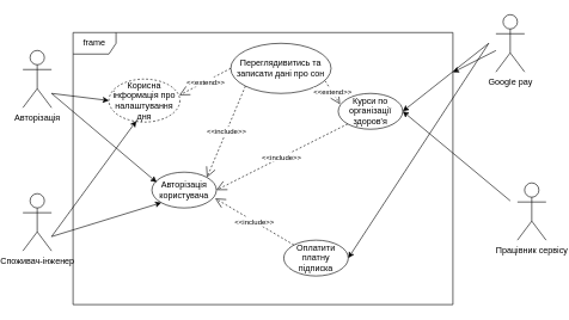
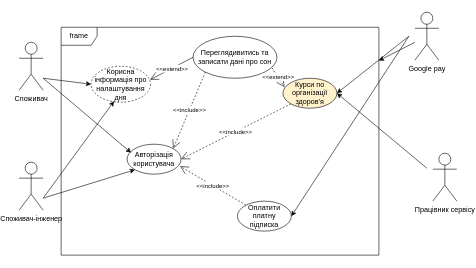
  <mxCell id="0" />
  <mxCell id="1" parent="0" />
  <mxCell id="2" value="frame" style="shape=umlFrame;whiteSpace=wrap;html=1;" parent="1" vertex="1"><mxGeometry x="90" y="45" width="530" height="380" as="geometry" /></mxCell>
- <mxCell id="3" value="Авторізація" style="shape=umlActor;verticalLabelPosition=bottom;verticalAlign=top;html=1;" parent="1" vertex="1"><mxGeometry x="20" y="70" width="40" height="80" as="geometry" /></mxCell>
+ <mxCell id="3" value="Споживач" style="shape=umlActor;verticalLabelPosition=bottom;verticalAlign=top;html=1;" parent="1" vertex="1"><mxGeometry x="20" y="70" width="40" height="80" as="geometry" /></mxCell>
  <mxCell id="4" value="Працівник сервісу" style="shape=umlActor;verticalLabelPosition=bottom;verticalAlign=top;html=1;" parent="1" vertex="1"><mxGeometry x="710" y="255" width="40" height="80" as="geometry" /></mxCell>
  <mxCell id="5" value="Споживач-інженер" style="shape=umlActor;verticalLabelPosition=bottom;verticalAlign=top;html=1;" parent="1" vertex="1"><mxGeometry x="20" y="270" width="40" height="80" as="geometry" /></mxCell>
  <mxCell id="6" value="Переглядивитись та записати дані про сон" style="ellipse;whiteSpace=wrap;html=1;" parent="1" vertex="1"><mxGeometry x="310" y="60" width="140" height="70" as="geometry" /></mxCell>
  <mxCell id="7" value="Авторізація користувача" style="ellipse;whiteSpace=wrap;html=1;" parent="1" vertex="1"><mxGeometry x="200" y="240" width="90" height="50" as="geometry" /></mxCell>
  <mxCell id="8" value="Корисна інформація про налаштування дня" style="ellipse;whiteSpace=wrap;html=1;dashed=1;" parent="1" vertex="1"><mxGeometry x="140" y="110" width="99" height="60" as="geometry" /></mxCell>
  <mxCell id="9" value="Оплатити платну підписка" style="ellipse;whiteSpace=wrap;html=1;" parent="1" vertex="1"><mxGeometry x="384" y="335" width="90" height="50" as="geometry" /></mxCell>
- <mxCell id="10" value="Курси по організації здоров'я" style="ellipse;whiteSpace=wrap;html=1;" parent="1" vertex="1"><mxGeometry x="460" y="130" width="90" height="50" as="geometry" /></mxCell>
+ <mxCell id="10" value="Курси по організації здоров'я" style="ellipse;whiteSpace=wrap;html=1;fillColor=#fff2cc;" parent="1" vertex="1"><mxGeometry x="460" y="130" width="90" height="50" as="geometry" /></mxCell>
  <mxCell id="11" value="" style="endArrow=classic;html=1;rounded=0;" parent="1" source="22" target="2" edge="1"><mxGeometry width="50" height="50" relative="1" as="geometry"><mxPoint x="610" y="285" as="sourcePoint" /><mxPoint x="660" y="220" as="targetPoint" /></mxGeometry></mxCell>
  <mxCell id="12" value="" style="endArrow=classic;html=1;rounded=0;entryX=0.387;entryY=0.972;entryDx=0;entryDy=0;entryPerimeter=0;" parent="1" target="8" edge="1"><mxGeometry width="50" height="50" relative="1" as="geometry"><mxPoint x="60" y="330" as="sourcePoint" /><mxPoint x="110" y="280" as="targetPoint" /></mxGeometry></mxCell>
  <mxCell id="13" value="" style="endArrow=classic;html=1;rounded=0;entryX=0;entryY=0.5;entryDx=0;entryDy=0;" parent="1" target="8" edge="1"><mxGeometry width="50" height="50" relative="1" as="geometry"><mxPoint x="60" y="130" as="sourcePoint" /><mxPoint x="110" y="80" as="targetPoint" /></mxGeometry></mxCell>
  <mxCell id="14" value="" style="endArrow=classic;html=1;rounded=0;entryX=0;entryY=1;entryDx=0;entryDy=0;" parent="1" target="7" edge="1"><mxGeometry width="50" height="50" relative="1" as="geometry"><mxPoint x="60" y="330" as="sourcePoint" /><mxPoint x="110" y="280" as="targetPoint" /></mxGeometry></mxCell>
  <mxCell id="15" value="" style="endArrow=classic;html=1;rounded=0;entryX=0.074;entryY=0.283;entryDx=0;entryDy=0;entryPerimeter=0;" parent="1" target="7" edge="1"><mxGeometry width="50" height="50" relative="1" as="geometry"><mxPoint x="60" y="130" as="sourcePoint" /><mxPoint x="110" y="80" as="targetPoint" /></mxGeometry></mxCell>
  <mxCell id="16" value="" style="endArrow=classic;html=1;rounded=0;entryX=1;entryY=0.5;entryDx=0;entryDy=0;" parent="1" target="10" edge="1"><mxGeometry width="50" height="50" relative="1" as="geometry"><mxPoint x="700" y="280" as="sourcePoint" /><mxPoint x="690" y="95" as="targetPoint" /></mxGeometry></mxCell>
  <mxCell id="17" value="&lt;font style=&quot;font-size: 10px;&quot;&gt;&amp;lt;&amp;lt;include&amp;gt;&amp;gt;&lt;/font&gt;" style="endArrow=open;endSize=12;dashed=1;html=1;rounded=0;exitX=0;exitY=1;exitDx=0;exitDy=0;entryX=1;entryY=0;entryDx=0;entryDy=0;" parent="1" source="6" target="7" edge="1"><mxGeometry width="160" relative="1" as="geometry"><mxPoint x="339" y="169.17" as="sourcePoint" /><mxPoint x="499" y="169.17" as="targetPoint" /><Array as="points" /><mxPoint as="offset" /></mxGeometry></mxCell>
  <mxCell id="18" value="&lt;font style=&quot;font-size: 10px;&quot;&gt;&amp;lt;&amp;lt;include&amp;gt;&amp;gt;&lt;/font&gt;" style="endArrow=open;endSize=12;dashed=1;html=1;rounded=0;entryX=1;entryY=0.5;entryDx=0;entryDy=0;exitX=0;exitY=1;exitDx=0;exitDy=0;" parent="1" source="10" target="7" edge="1"><mxGeometry width="160" relative="1" as="geometry"><mxPoint x="410" y="209.17" as="sourcePoint" /><mxPoint x="570" y="209.17" as="targetPoint" /><Array as="points" /><mxPoint as="offset" /></mxGeometry></mxCell>
  <mxCell id="19" value="&lt;font style=&quot;font-size: 10px;&quot;&gt;&amp;lt;&amp;lt;include&amp;gt;&amp;gt;&lt;/font&gt;" style="endArrow=open;endSize=12;dashed=1;html=1;rounded=0;entryX=0.981;entryY=0.733;entryDx=0;entryDy=0;entryPerimeter=0;" parent="1" source="9" target="7" edge="1"><mxGeometry width="160" relative="1" as="geometry"><mxPoint x="430" y="330" as="sourcePoint" /><mxPoint x="590" y="330" as="targetPoint" /><Array as="points" /><mxPoint as="offset" /></mxGeometry></mxCell>
- <mxCell id="20" value="&lt;font style=&quot;font-size: 10px;&quot;&gt;&amp;lt;&amp;lt;extend&amp;gt;&amp;gt;&lt;/font&gt;" style="endArrow=open;endSize=12;dashed=1;html=1;rounded=0;entryX=0.993;entryY=0.375;entryDx=0;entryDy=0;entryPerimeter=0;exitX=0;exitY=0.5;exitDx=0;exitDy=0;" parent="1" source="6" target="8" edge="1"><mxGeometry width="160" relative="1" as="geometry"><mxPoint x="290" y="94.58" as="sourcePoint" /><mxPoint x="450" y="94.58" as="targetPoint" /><Array as="points" /><mxPoint as="offset" /></mxGeometry></mxCell>
+ <mxCell id="20" value="&lt;font style=&quot;font-size: 10px;&quot;&gt;&amp;lt;&amp;lt;extend&amp;gt;&amp;gt;&lt;/font&gt;" style="endArrow=open;endSize=12;dashed=0;html=1;rounded=0;entryX=0.993;entryY=0.375;entryDx=0;entryDy=0;entryPerimeter=0;exitX=0;exitY=0.5;exitDx=0;exitDy=0;" parent="1" source="6" target="8" edge="1"><mxGeometry width="160" relative="1" as="geometry"><mxPoint x="290" y="94.58" as="sourcePoint" /><mxPoint x="450" y="94.58" as="targetPoint" /><Array as="points" /><mxPoint as="offset" /></mxGeometry></mxCell>
  <mxCell id="21" value="&lt;font style=&quot;font-size: 10px;&quot;&gt;&amp;lt;&amp;lt;extend&amp;gt;&amp;gt;&lt;/font&gt;" style="endArrow=open;endSize=12;dashed=1;html=1;rounded=0;entryX=0.028;entryY=0.3;entryDx=0;entryDy=0;entryPerimeter=0;exitX=0.94;exitY=0.75;exitDx=0;exitDy=0;exitPerimeter=0;" parent="1" source="6" target="10" edge="1"><mxGeometry width="160" relative="1" as="geometry"><mxPoint x="410" y="120" as="sourcePoint" /><mxPoint x="570" y="120" as="targetPoint" /><Array as="points" /><mxPoint as="offset" /></mxGeometry></mxCell>
  <mxCell id="22" value="Google pay" style="shape=umlActor;verticalLabelPosition=bottom;verticalAlign=top;html=1;" parent="1" vertex="1"><mxGeometry x="680" y="20" width="40" height="80" as="geometry" /></mxCell>
  <mxCell id="23" value="" style="endArrow=classic;html=1;rounded=0;entryX=1;entryY=0.5;entryDx=0;entryDy=0;" edge="1" parent="1" target="9"><mxGeometry width="50" height="50" relative="1" as="geometry"><mxPoint x="670" y="60" as="sourcePoint" /><mxPoint x="620" y="440" as="targetPoint" /></mxGeometry></mxCell>
  <mxCell id="24" value="" style="endArrow=classic;html=1;rounded=0;entryX=1;entryY=0.5;entryDx=0;entryDy=0;" edge="1" parent="1" target="10"><mxGeometry width="50" height="50" relative="1" as="geometry"><mxPoint x="670" y="60" as="sourcePoint" /><mxPoint x="410" y="320" as="targetPoint" /></mxGeometry></mxCell>
